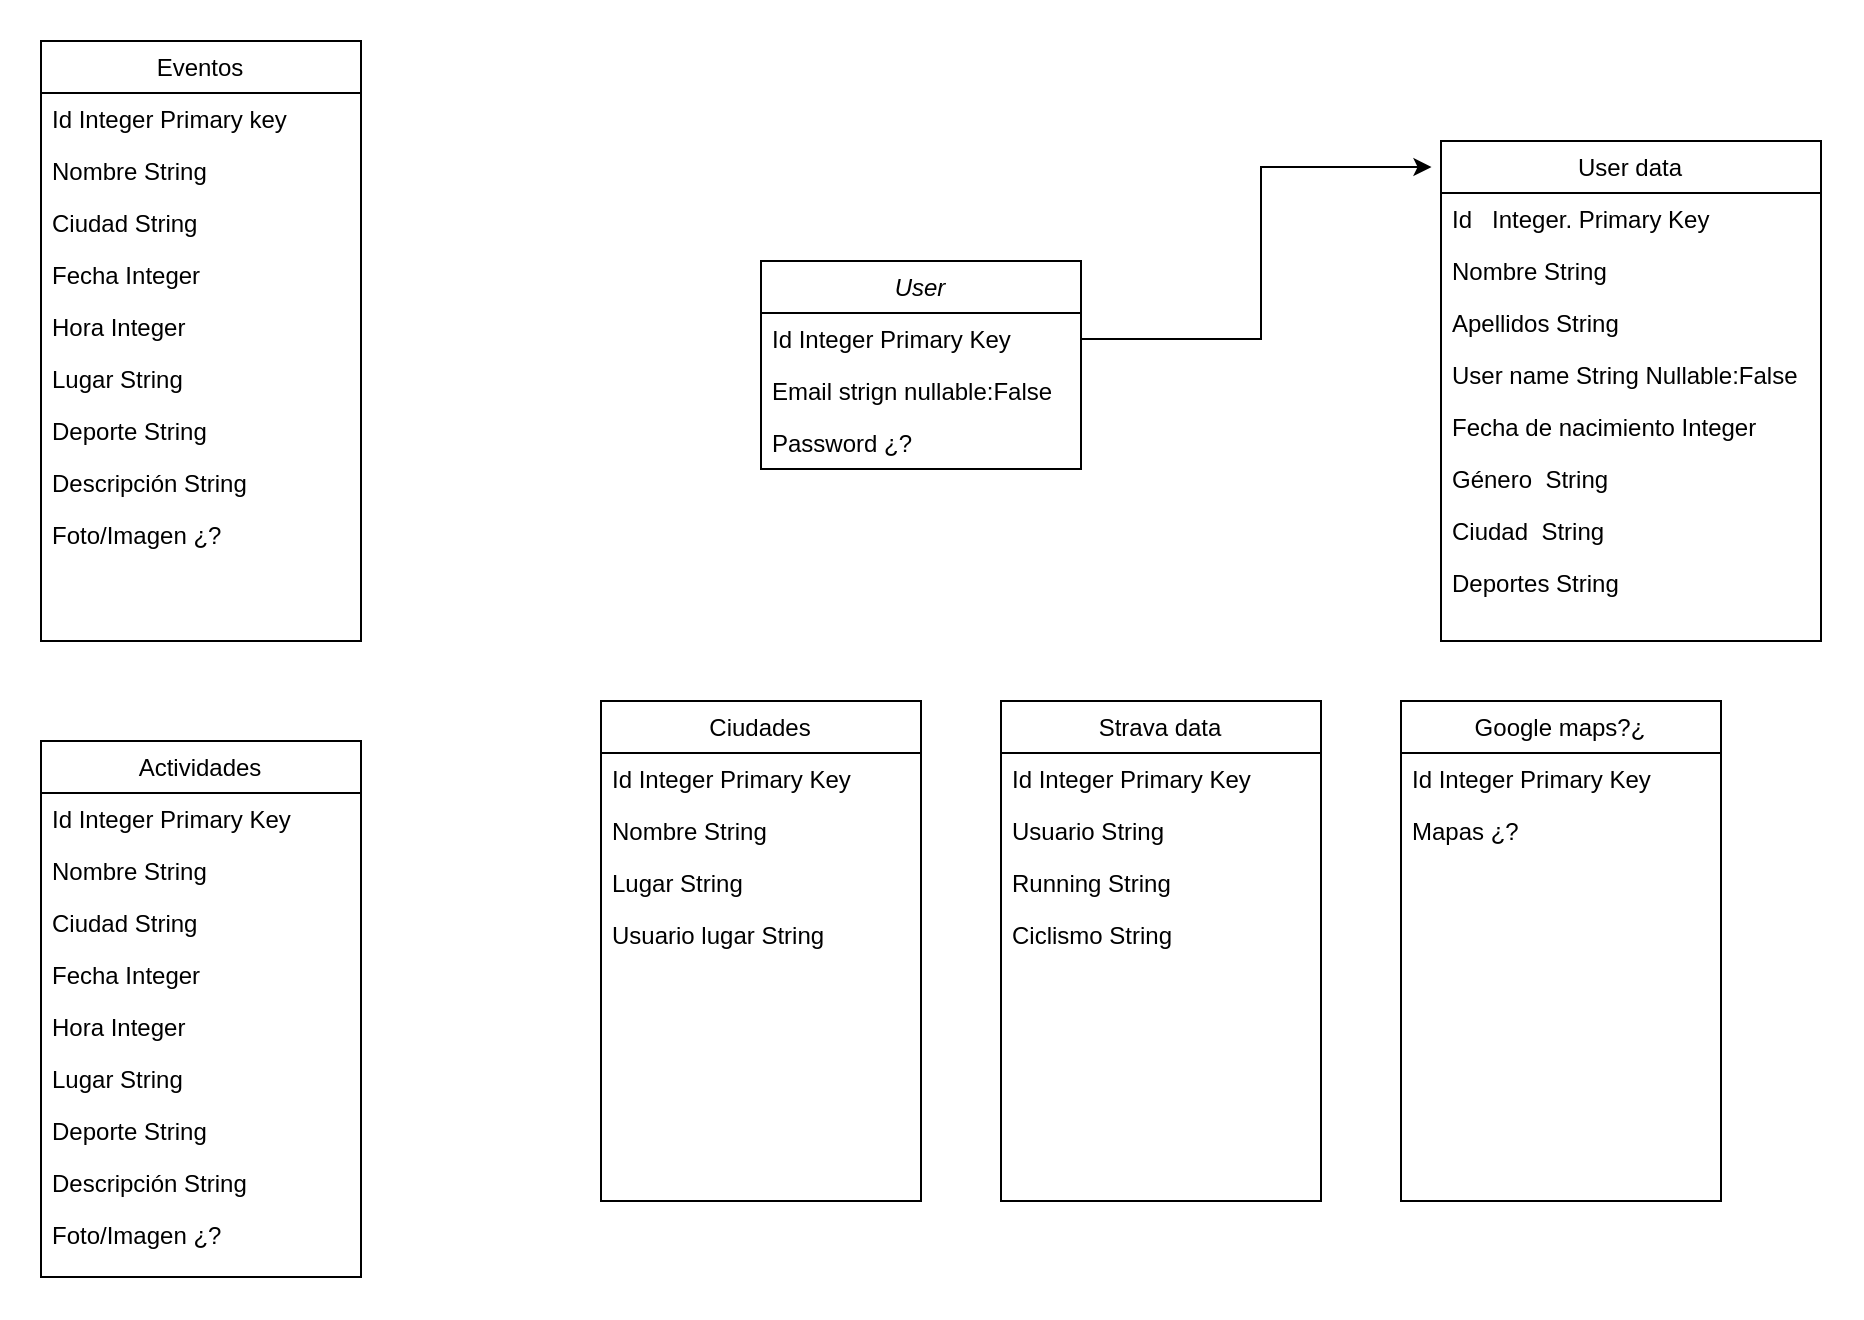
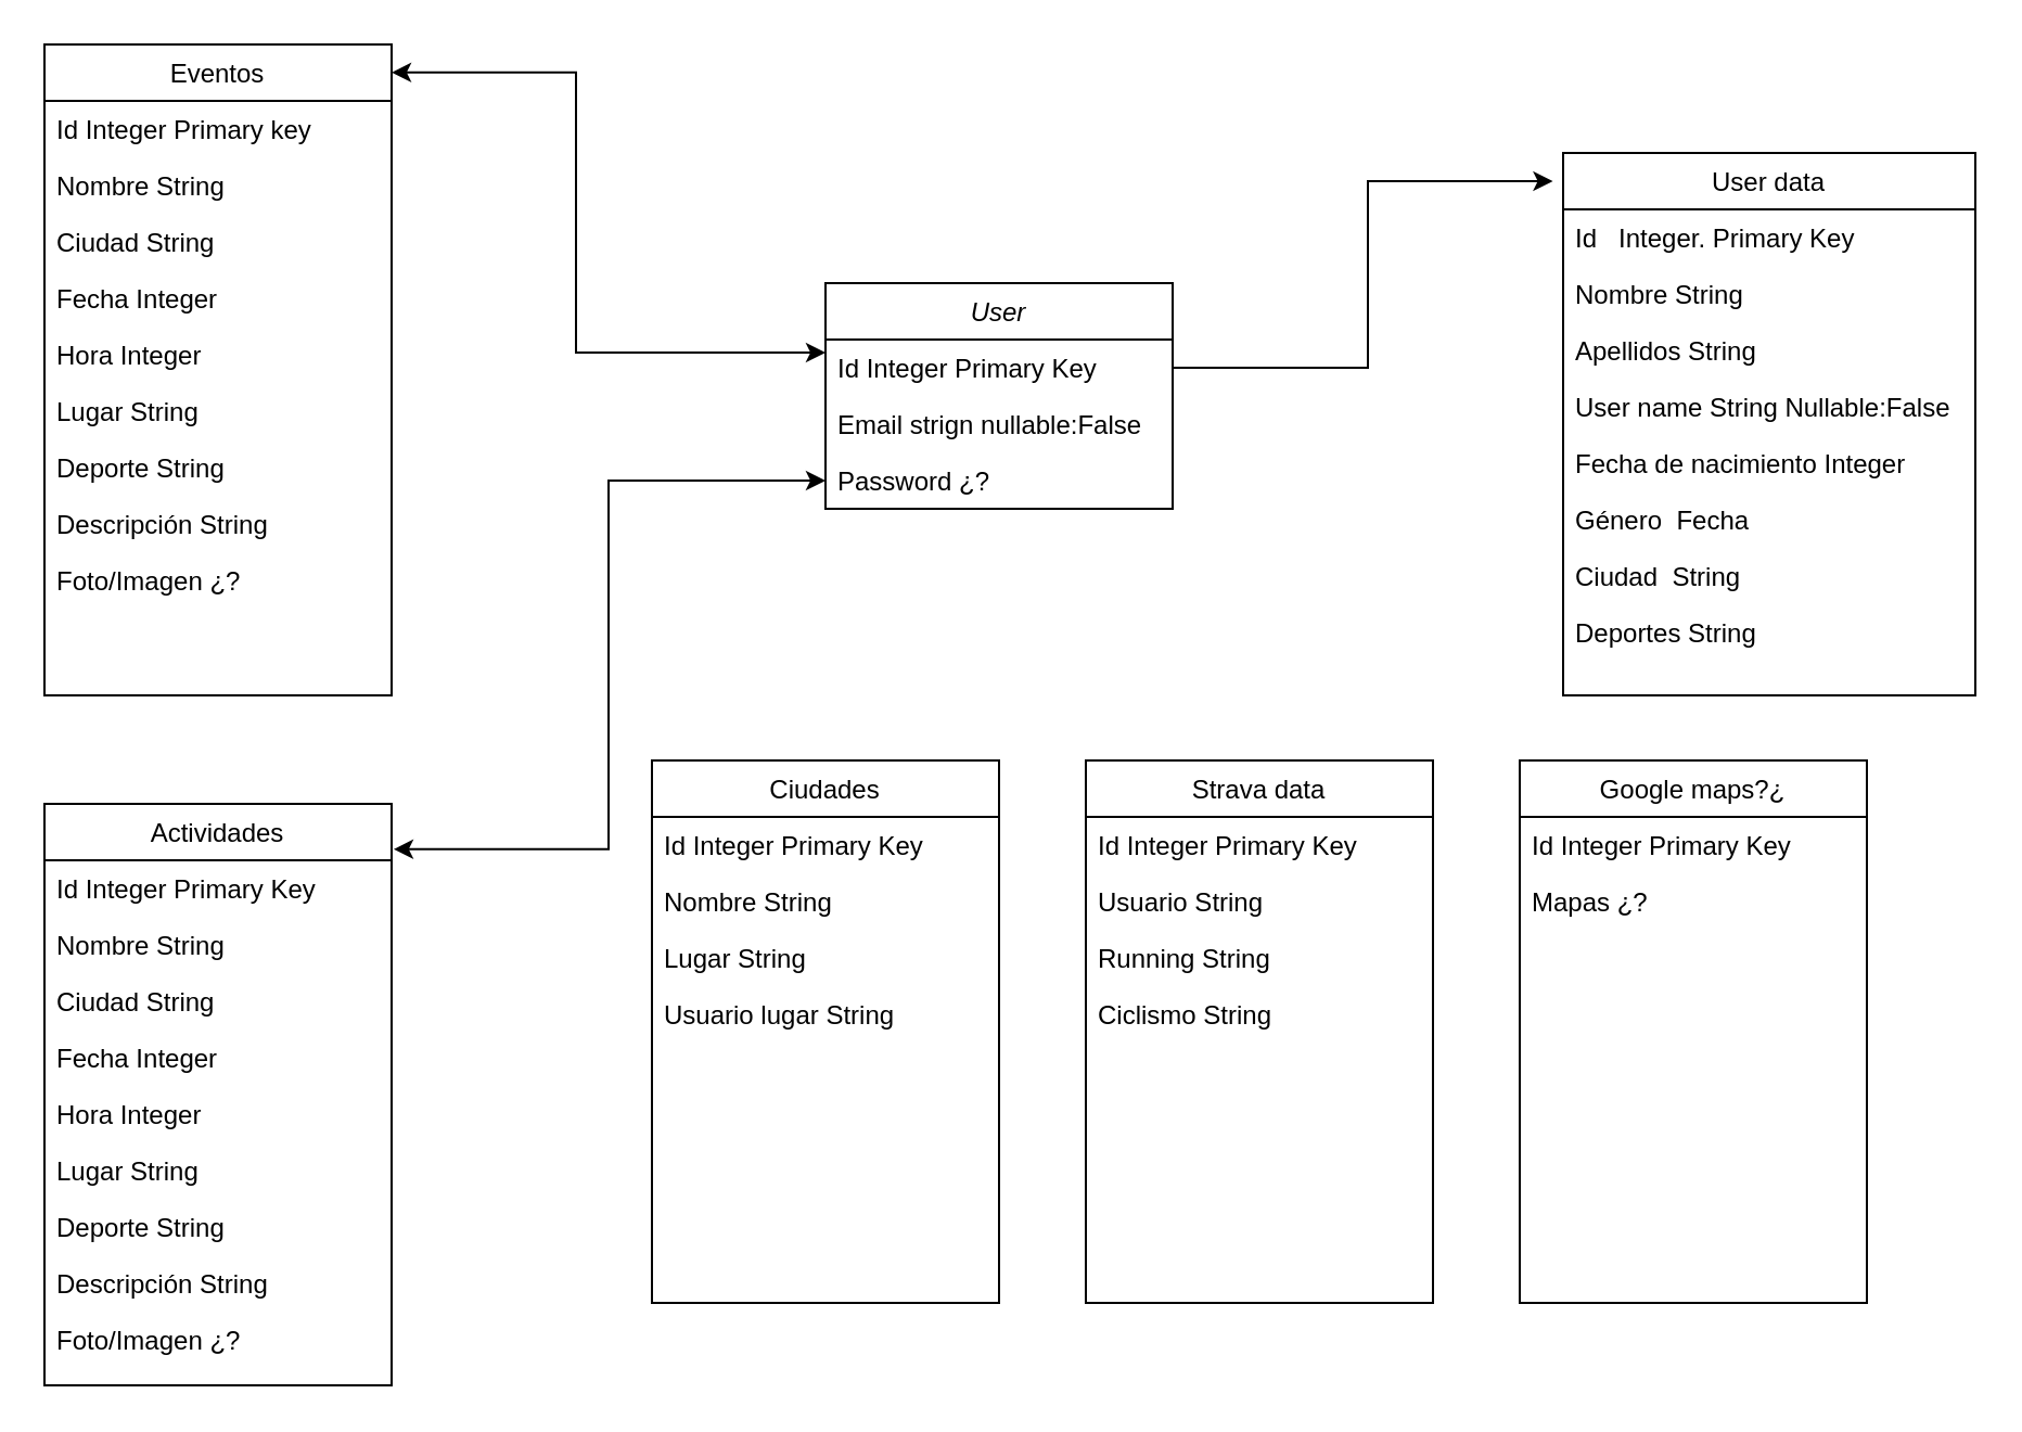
  <mxCell id="0" />
  <mxCell id="1" parent="0" />
+ <mxCell id="2" style="edgeStyle=orthogonalEdgeStyle;rounded=0;orthogonalLoop=1;jettySize=auto;html=1;entryX=1;entryY=0.043;entryDx=0;entryDy=0;entryPerimeter=0;startArrow=classic;startFill=1;" parent="1" source="3" target="16" edge="1"><mxGeometry relative="1" as="geometry"><Array as="points"><mxPoint x="265" y="162" /><mxPoint x="265" y="33" /></Array></mxGeometry></mxCell>
  <mxCell id="3" value="User" style="swimlane;fontStyle=2;align=center;verticalAlign=top;childLayout=stackLayout;horizontal=1;startSize=26;horizontalStack=0;resizeParent=1;resizeLast=0;collapsible=1;marginBottom=0;rounded=0;shadow=0;strokeWidth=1;" parent="1" vertex="1"><mxGeometry x="380" y="130" width="160" height="104" as="geometry"><mxRectangle x="230" y="140" width="160" height="26" as="alternateBounds" /></mxGeometry></mxCell>
  <mxCell id="4" value="Id Integer Primary Key" style="text;align=left;verticalAlign=top;spacingLeft=4;spacingRight=4;overflow=hidden;rotatable=0;points=[[0,0.5],[1,0.5]];portConstraint=eastwest;" parent="3" vertex="1"><mxGeometry y="26" width="160" height="26" as="geometry" /></mxCell>
  <mxCell id="5" value="Email strign nullable:False" style="text;align=left;verticalAlign=top;spacingLeft=4;spacingRight=4;overflow=hidden;rotatable=0;points=[[0,0.5],[1,0.5]];portConstraint=eastwest;rounded=0;shadow=0;html=0;" parent="3" vertex="1"><mxGeometry y="52" width="160" height="26" as="geometry" /></mxCell>
  <mxCell id="6" value="Password ¿?" style="text;align=left;verticalAlign=top;spacingLeft=4;spacingRight=4;overflow=hidden;rotatable=0;points=[[0,0.5],[1,0.5]];portConstraint=eastwest;rounded=0;shadow=0;html=0;" parent="3" vertex="1"><mxGeometry y="78" width="160" height="26" as="geometry" /></mxCell>
  <mxCell id="7" value="User data" style="swimlane;fontStyle=0;align=center;verticalAlign=top;childLayout=stackLayout;horizontal=1;startSize=26;horizontalStack=0;resizeParent=1;resizeLast=0;collapsible=1;marginBottom=0;rounded=0;shadow=0;strokeWidth=1;" parent="1" vertex="1"><mxGeometry x="720" y="70" width="190" height="250" as="geometry"><mxRectangle x="508" y="120" width="160" height="26" as="alternateBounds" /></mxGeometry></mxCell>
  <mxCell id="8" value="Id   Integer. Primary Key" style="text;align=left;verticalAlign=top;spacingLeft=4;spacingRight=4;overflow=hidden;rotatable=0;points=[[0,0.5],[1,0.5]];portConstraint=eastwest;" parent="7" vertex="1"><mxGeometry y="26" width="190" height="26" as="geometry" /></mxCell>
  <mxCell id="9" value="Nombre String         " style="text;align=left;verticalAlign=top;spacingLeft=4;spacingRight=4;overflow=hidden;rotatable=0;points=[[0,0.5],[1,0.5]];portConstraint=eastwest;" parent="7" vertex="1"><mxGeometry y="52" width="190" height="26" as="geometry" /></mxCell>
  <mxCell id="10" value="Apellidos String " style="text;align=left;verticalAlign=top;spacingLeft=4;spacingRight=4;overflow=hidden;rotatable=0;points=[[0,0.5],[1,0.5]];portConstraint=eastwest;rounded=0;shadow=0;html=0;" parent="7" vertex="1"><mxGeometry y="78" width="190" height="26" as="geometry" /></mxCell>
  <mxCell id="11" value="User name String Nullable:False" style="text;align=left;verticalAlign=top;spacingLeft=4;spacingRight=4;overflow=hidden;rotatable=0;points=[[0,0.5],[1,0.5]];portConstraint=eastwest;rounded=0;shadow=0;html=0;" parent="7" vertex="1"><mxGeometry y="104" width="190" height="26" as="geometry" /></mxCell>
  <mxCell id="12" value="Fecha de nacimiento Integer" style="text;align=left;verticalAlign=top;spacingLeft=4;spacingRight=4;overflow=hidden;rotatable=0;points=[[0,0.5],[1,0.5]];portConstraint=eastwest;rounded=0;shadow=0;html=0;" parent="7" vertex="1"><mxGeometry y="130" width="190" height="26" as="geometry" /></mxCell>
- <mxCell id="13" value="Género  String" style="text;align=left;verticalAlign=top;spacingLeft=4;spacingRight=4;overflow=hidden;rotatable=0;points=[[0,0.5],[1,0.5]];portConstraint=eastwest;rounded=0;shadow=0;html=0;" parent="7" vertex="1"><mxGeometry y="156" width="190" height="26" as="geometry" /></mxCell>
+ <mxCell id="13" value="Género  Fecha" style="text;align=left;verticalAlign=top;spacingLeft=4;spacingRight=4;overflow=hidden;rotatable=0;points=[[0,0.5],[1,0.5]];portConstraint=eastwest;rounded=0;shadow=0;html=0;" parent="7" vertex="1"><mxGeometry y="156" width="190" height="26" as="geometry" /></mxCell>
  <mxCell id="14" value="Ciudad  String" style="text;align=left;verticalAlign=top;spacingLeft=4;spacingRight=4;overflow=hidden;rotatable=0;points=[[0,0.5],[1,0.5]];portConstraint=eastwest;rounded=0;shadow=0;html=0;" parent="7" vertex="1"><mxGeometry y="182" width="190" height="26" as="geometry" /></mxCell>
  <mxCell id="15" value="Deportes String" style="text;align=left;verticalAlign=top;spacingLeft=4;spacingRight=4;overflow=hidden;rotatable=0;points=[[0,0.5],[1,0.5]];portConstraint=eastwest;rounded=0;shadow=0;html=0;" parent="7" vertex="1"><mxGeometry y="208" width="190" height="26" as="geometry" /></mxCell>
  <mxCell id="16" value="Eventos" style="swimlane;fontStyle=0;align=center;verticalAlign=top;childLayout=stackLayout;horizontal=1;startSize=26;horizontalStack=0;resizeParent=1;resizeLast=0;collapsible=1;marginBottom=0;rounded=0;shadow=0;strokeWidth=1;swimlaneLine=1;" parent="1" vertex="1"><mxGeometry x="20" y="20" width="160" height="300" as="geometry"><mxRectangle x="508" y="120" width="160" height="26" as="alternateBounds" /></mxGeometry></mxCell>
  <mxCell id="17" value="Id Integer Primary key" style="text;align=left;verticalAlign=top;spacingLeft=4;spacingRight=4;overflow=hidden;rotatable=0;points=[[0,0.5],[1,0.5]];portConstraint=eastwest;" parent="16" vertex="1"><mxGeometry y="26" width="160" height="26" as="geometry" /></mxCell>
  <mxCell id="18" value="Nombre String" style="text;align=left;verticalAlign=top;spacingLeft=4;spacingRight=4;overflow=hidden;rotatable=0;points=[[0,0.5],[1,0.5]];portConstraint=eastwest;" parent="16" vertex="1"><mxGeometry y="52" width="160" height="26" as="geometry" /></mxCell>
  <mxCell id="19" value="Ciudad String" style="text;align=left;verticalAlign=top;spacingLeft=4;spacingRight=4;overflow=hidden;rotatable=0;points=[[0,0.5],[1,0.5]];portConstraint=eastwest;rounded=0;shadow=0;html=0;" parent="16" vertex="1"><mxGeometry y="78" width="160" height="26" as="geometry" /></mxCell>
  <mxCell id="20" value="Fecha Integer" style="text;align=left;verticalAlign=top;spacingLeft=4;spacingRight=4;overflow=hidden;rotatable=0;points=[[0,0.5],[1,0.5]];portConstraint=eastwest;rounded=0;shadow=0;html=0;" parent="16" vertex="1"><mxGeometry y="104" width="160" height="26" as="geometry" /></mxCell>
  <mxCell id="21" value="Hora Integer" style="text;align=left;verticalAlign=top;spacingLeft=4;spacingRight=4;overflow=hidden;rotatable=0;points=[[0,0.5],[1,0.5]];portConstraint=eastwest;rounded=0;shadow=0;html=0;" parent="16" vertex="1"><mxGeometry y="130" width="160" height="26" as="geometry" /></mxCell>
  <mxCell id="22" value="Lugar String" style="text;align=left;verticalAlign=top;spacingLeft=4;spacingRight=4;overflow=hidden;rotatable=0;points=[[0,0.5],[1,0.5]];portConstraint=eastwest;rounded=0;shadow=0;html=0;" parent="16" vertex="1"><mxGeometry y="156" width="160" height="26" as="geometry" /></mxCell>
  <mxCell id="23" value="Deporte String" style="text;align=left;verticalAlign=top;spacingLeft=4;spacingRight=4;overflow=hidden;rotatable=0;points=[[0,0.5],[1,0.5]];portConstraint=eastwest;rounded=0;shadow=0;html=0;" parent="16" vertex="1"><mxGeometry y="182" width="160" height="26" as="geometry" /></mxCell>
  <mxCell id="24" value="Descripción String" style="text;align=left;verticalAlign=top;spacingLeft=4;spacingRight=4;overflow=hidden;rotatable=0;points=[[0,0.5],[1,0.5]];portConstraint=eastwest;rounded=0;shadow=0;html=0;" parent="16" vertex="1"><mxGeometry y="208" width="160" height="26" as="geometry" /></mxCell>
  <mxCell id="25" value="Foto/Imagen ¿?" style="text;align=left;verticalAlign=top;spacingLeft=4;spacingRight=4;overflow=hidden;rotatable=0;points=[[0,0.5],[1,0.5]];portConstraint=eastwest;rounded=0;shadow=0;html=0;" parent="16" vertex="1"><mxGeometry y="234" width="160" height="26" as="geometry" /></mxCell>
  <mxCell id="26" value="Actividades" style="swimlane;fontStyle=0;align=center;verticalAlign=top;childLayout=stackLayout;horizontal=1;startSize=26;horizontalStack=0;resizeParent=1;resizeLast=0;collapsible=1;marginBottom=0;rounded=0;shadow=0;strokeWidth=1;" parent="1" vertex="1"><mxGeometry x="20" y="370" width="160" height="268" as="geometry"><mxRectangle x="508" y="120" width="160" height="26" as="alternateBounds" /></mxGeometry></mxCell>
  <mxCell id="27" value="Id Integer Primary Key" style="text;align=left;verticalAlign=top;spacingLeft=4;spacingRight=4;overflow=hidden;rotatable=0;points=[[0,0.5],[1,0.5]];portConstraint=eastwest;" parent="26" vertex="1"><mxGeometry y="26" width="160" height="26" as="geometry" /></mxCell>
  <mxCell id="28" value="Nombre String" style="text;align=left;verticalAlign=top;spacingLeft=4;spacingRight=4;overflow=hidden;rotatable=0;points=[[0,0.5],[1,0.5]];portConstraint=eastwest;" parent="26" vertex="1"><mxGeometry y="52" width="160" height="26" as="geometry" /></mxCell>
  <mxCell id="29" value="Ciudad String" style="text;align=left;verticalAlign=top;spacingLeft=4;spacingRight=4;overflow=hidden;rotatable=0;points=[[0,0.5],[1,0.5]];portConstraint=eastwest;rounded=0;shadow=0;html=0;" parent="26" vertex="1"><mxGeometry y="78" width="160" height="26" as="geometry" /></mxCell>
  <mxCell id="30" value="Fecha Integer" style="text;align=left;verticalAlign=top;spacingLeft=4;spacingRight=4;overflow=hidden;rotatable=0;points=[[0,0.5],[1,0.5]];portConstraint=eastwest;rounded=0;shadow=0;html=0;" parent="26" vertex="1"><mxGeometry y="104" width="160" height="26" as="geometry" /></mxCell>
  <mxCell id="31" value="Hora Integer" style="text;align=left;verticalAlign=top;spacingLeft=4;spacingRight=4;overflow=hidden;rotatable=0;points=[[0,0.5],[1,0.5]];portConstraint=eastwest;rounded=0;shadow=0;html=0;" parent="26" vertex="1"><mxGeometry y="130" width="160" height="26" as="geometry" /></mxCell>
  <mxCell id="32" value="Lugar String" style="text;align=left;verticalAlign=top;spacingLeft=4;spacingRight=4;overflow=hidden;rotatable=0;points=[[0,0.5],[1,0.5]];portConstraint=eastwest;rounded=0;shadow=0;html=0;" parent="26" vertex="1"><mxGeometry y="156" width="160" height="26" as="geometry" /></mxCell>
  <mxCell id="33" value="Deporte String" style="text;align=left;verticalAlign=top;spacingLeft=4;spacingRight=4;overflow=hidden;rotatable=0;points=[[0,0.5],[1,0.5]];portConstraint=eastwest;rounded=0;shadow=0;html=0;" parent="26" vertex="1"><mxGeometry y="182" width="160" height="26" as="geometry" /></mxCell>
  <mxCell id="34" value="Descripción String" style="text;align=left;verticalAlign=top;spacingLeft=4;spacingRight=4;overflow=hidden;rotatable=0;points=[[0,0.5],[1,0.5]];portConstraint=eastwest;rounded=0;shadow=0;html=0;" parent="26" vertex="1"><mxGeometry y="208" width="160" height="26" as="geometry" /></mxCell>
  <mxCell id="35" value="Foto/Imagen ¿?" style="text;align=left;verticalAlign=top;spacingLeft=4;spacingRight=4;overflow=hidden;rotatable=0;points=[[0,0.5],[1,0.5]];portConstraint=eastwest;rounded=0;shadow=0;html=0;" parent="26" vertex="1"><mxGeometry y="234" width="160" height="26" as="geometry" /></mxCell>
+ <mxCell id="36" style="rounded=0;orthogonalLoop=1;jettySize=auto;html=1;entryX=1.006;entryY=0.078;entryDx=0;entryDy=0;entryPerimeter=0;elbow=vertical;edgeStyle=orthogonalEdgeStyle;startArrow=classic;startFill=1;" parent="1" source="6" target="26" edge="1"><mxGeometry relative="1" as="geometry" /></mxCell>
  <mxCell id="37" style="edgeStyle=orthogonalEdgeStyle;rounded=0;orthogonalLoop=1;jettySize=auto;html=1;exitX=1;exitY=0.5;exitDx=0;exitDy=0;entryX=-0.025;entryY=0.052;entryDx=0;entryDy=0;entryPerimeter=0;startArrow=none;startFill=0;elbow=vertical;" parent="1" source="4" target="7" edge="1"><mxGeometry relative="1" as="geometry" /></mxCell>
  <mxCell id="38" value="Ciudades" style="swimlane;fontStyle=0;align=center;verticalAlign=top;childLayout=stackLayout;horizontal=1;startSize=26;horizontalStack=0;resizeParent=1;resizeLast=0;collapsible=1;marginBottom=0;rounded=0;shadow=0;strokeWidth=1;" parent="1" vertex="1"><mxGeometry x="300" y="350" width="160" height="250" as="geometry"><mxRectangle x="508" y="120" width="160" height="26" as="alternateBounds" /></mxGeometry></mxCell>
  <mxCell id="39" value="Id Integer Primary Key" style="text;align=left;verticalAlign=top;spacingLeft=4;spacingRight=4;overflow=hidden;rotatable=0;points=[[0,0.5],[1,0.5]];portConstraint=eastwest;" parent="38" vertex="1"><mxGeometry y="26" width="160" height="26" as="geometry" /></mxCell>
  <mxCell id="40" value="Nombre String" style="text;align=left;verticalAlign=top;spacingLeft=4;spacingRight=4;overflow=hidden;rotatable=0;points=[[0,0.5],[1,0.5]];portConstraint=eastwest;" parent="38" vertex="1"><mxGeometry y="52" width="160" height="26" as="geometry" /></mxCell>
  <mxCell id="41" value="Lugar String" style="text;align=left;verticalAlign=top;spacingLeft=4;spacingRight=4;overflow=hidden;rotatable=0;points=[[0,0.5],[1,0.5]];portConstraint=eastwest;rounded=0;shadow=0;html=0;" parent="38" vertex="1"><mxGeometry y="78" width="160" height="26" as="geometry" /></mxCell>
  <mxCell id="42" value="Usuario lugar String" style="text;align=left;verticalAlign=top;spacingLeft=4;spacingRight=4;overflow=hidden;rotatable=0;points=[[0,0.5],[1,0.5]];portConstraint=eastwest;rounded=0;shadow=0;html=0;" parent="38" vertex="1"><mxGeometry y="104" width="160" height="26" as="geometry" /></mxCell>
  <mxCell id="43" style="text;align=left;verticalAlign=top;spacingLeft=4;spacingRight=4;overflow=hidden;rotatable=0;points=[[0,0.5],[1,0.5]];portConstraint=eastwest;rounded=0;shadow=0;html=0;" parent="38" vertex="1"><mxGeometry y="130" width="160" height="26" as="geometry" /></mxCell>
  <mxCell id="44" value="Strava data" style="swimlane;fontStyle=0;align=center;verticalAlign=top;childLayout=stackLayout;horizontal=1;startSize=26;horizontalStack=0;resizeParent=1;resizeLast=0;collapsible=1;marginBottom=0;rounded=0;shadow=0;strokeWidth=1;" parent="1" vertex="1"><mxGeometry x="500" y="350" width="160" height="250" as="geometry"><mxRectangle x="508" y="120" width="160" height="26" as="alternateBounds" /></mxGeometry></mxCell>
  <mxCell id="45" value="Id Integer Primary Key" style="text;align=left;verticalAlign=top;spacingLeft=4;spacingRight=4;overflow=hidden;rotatable=0;points=[[0,0.5],[1,0.5]];portConstraint=eastwest;" parent="44" vertex="1"><mxGeometry y="26" width="160" height="26" as="geometry" /></mxCell>
  <mxCell id="46" value="Usuario String" style="text;align=left;verticalAlign=top;spacingLeft=4;spacingRight=4;overflow=hidden;rotatable=0;points=[[0,0.5],[1,0.5]];portConstraint=eastwest;" parent="44" vertex="1"><mxGeometry y="52" width="160" height="26" as="geometry" /></mxCell>
  <mxCell id="47" value="Running String" style="text;align=left;verticalAlign=top;spacingLeft=4;spacingRight=4;overflow=hidden;rotatable=0;points=[[0,0.5],[1,0.5]];portConstraint=eastwest;rounded=0;shadow=0;html=0;" parent="44" vertex="1"><mxGeometry y="78" width="160" height="26" as="geometry" /></mxCell>
  <mxCell id="48" value="Ciclismo String" style="text;align=left;verticalAlign=top;spacingLeft=4;spacingRight=4;overflow=hidden;rotatable=0;points=[[0,0.5],[1,0.5]];portConstraint=eastwest;rounded=0;shadow=0;html=0;" parent="44" vertex="1"><mxGeometry y="104" width="160" height="26" as="geometry" /></mxCell>
  <mxCell id="49" value="Google maps?¿" style="swimlane;fontStyle=0;align=center;verticalAlign=top;childLayout=stackLayout;horizontal=1;startSize=26;horizontalStack=0;resizeParent=1;resizeLast=0;collapsible=1;marginBottom=0;rounded=0;shadow=0;strokeWidth=1;" parent="1" vertex="1"><mxGeometry x="700" y="350" width="160" height="250" as="geometry"><mxRectangle x="508" y="120" width="160" height="26" as="alternateBounds" /></mxGeometry></mxCell>
  <mxCell id="50" value="Id Integer Primary Key" style="text;align=left;verticalAlign=top;spacingLeft=4;spacingRight=4;overflow=hidden;rotatable=0;points=[[0,0.5],[1,0.5]];portConstraint=eastwest;" parent="49" vertex="1"><mxGeometry y="26" width="160" height="26" as="geometry" /></mxCell>
  <mxCell id="51" value="Mapas ¿? " style="text;align=left;verticalAlign=top;spacingLeft=4;spacingRight=4;overflow=hidden;rotatable=0;points=[[0,0.5],[1,0.5]];portConstraint=eastwest;" parent="49" vertex="1"><mxGeometry y="52" width="160" height="26" as="geometry" /></mxCell>
